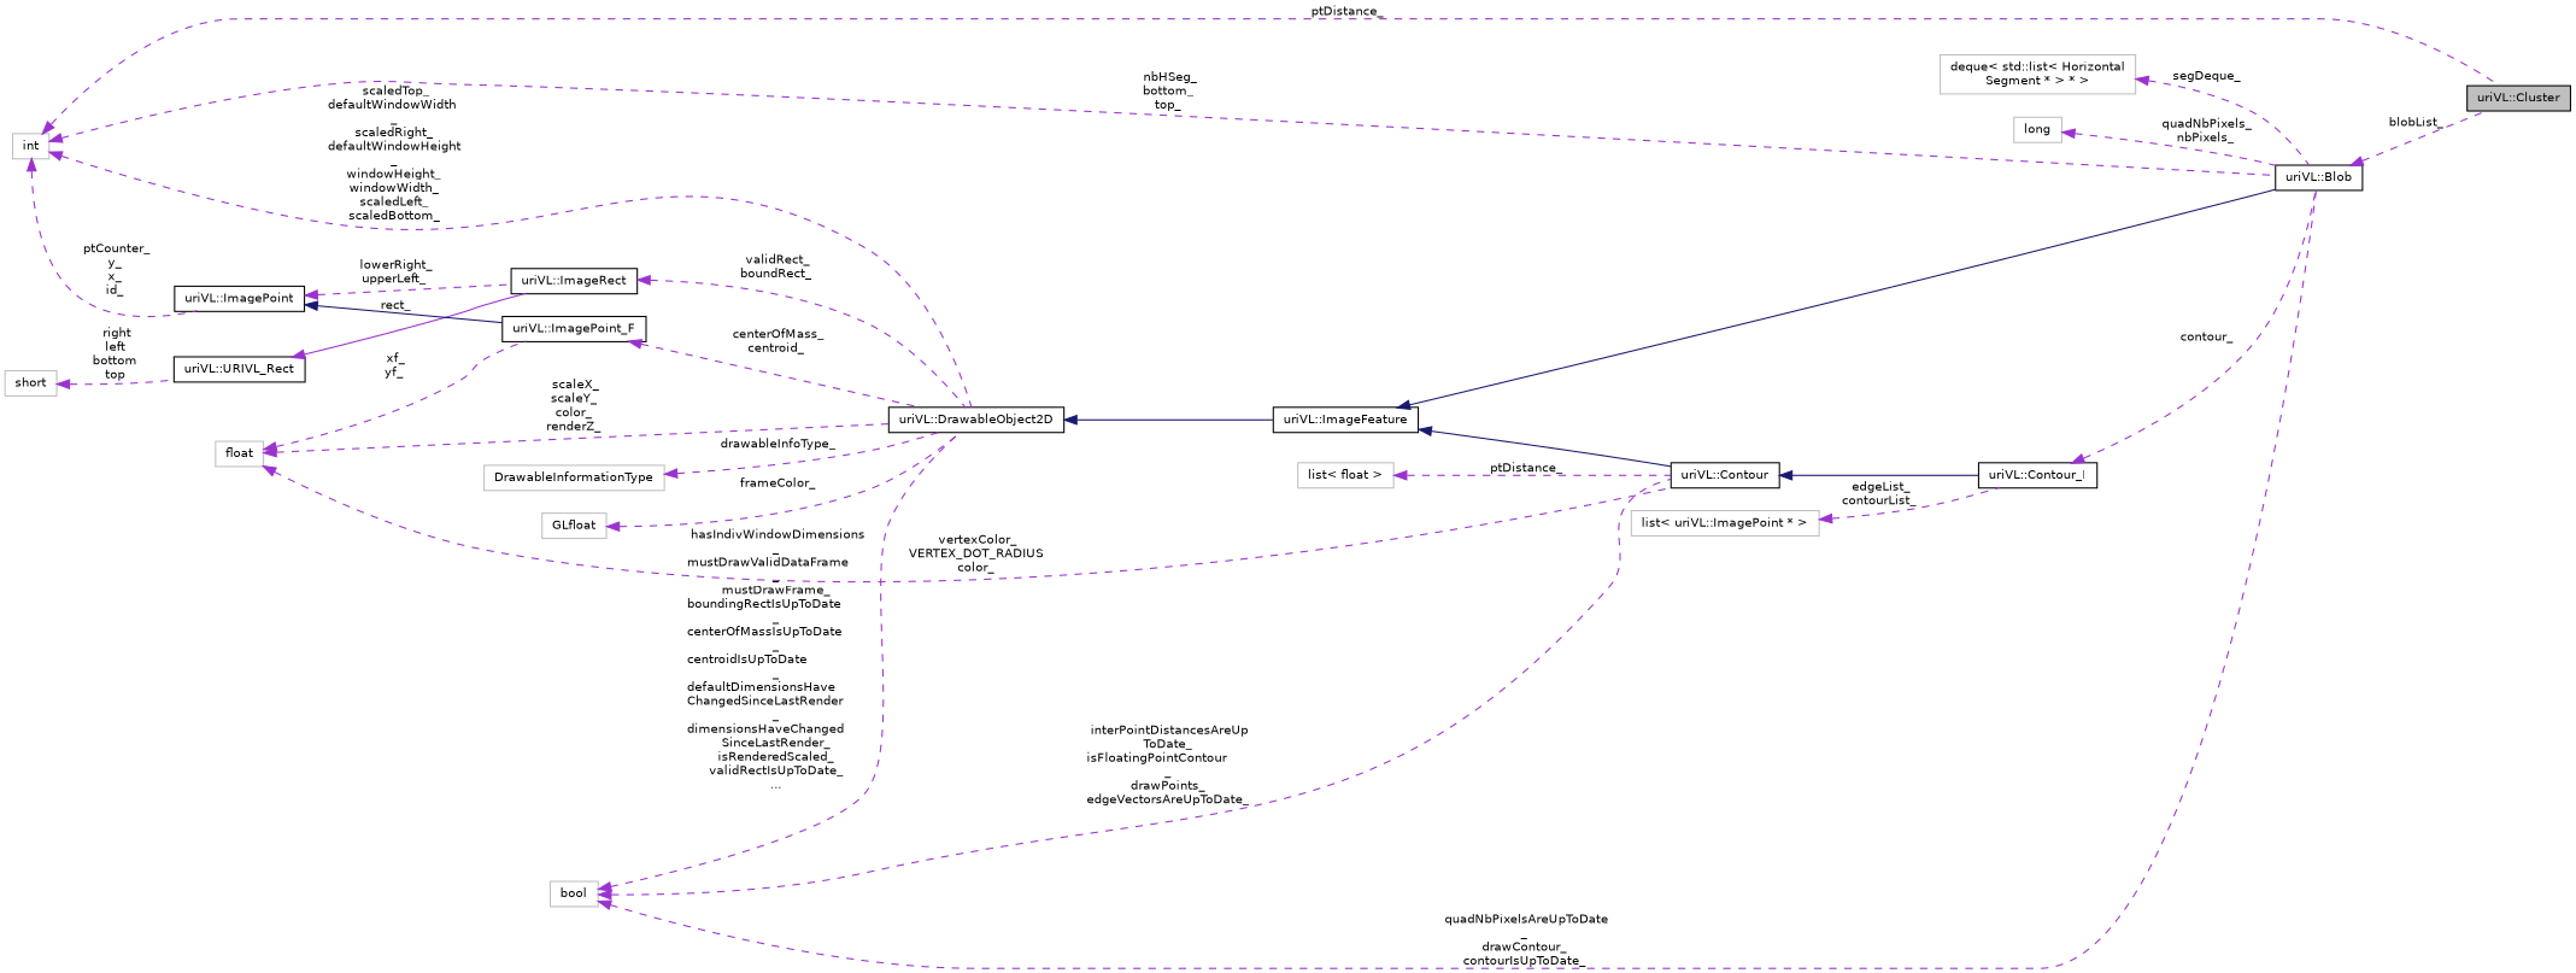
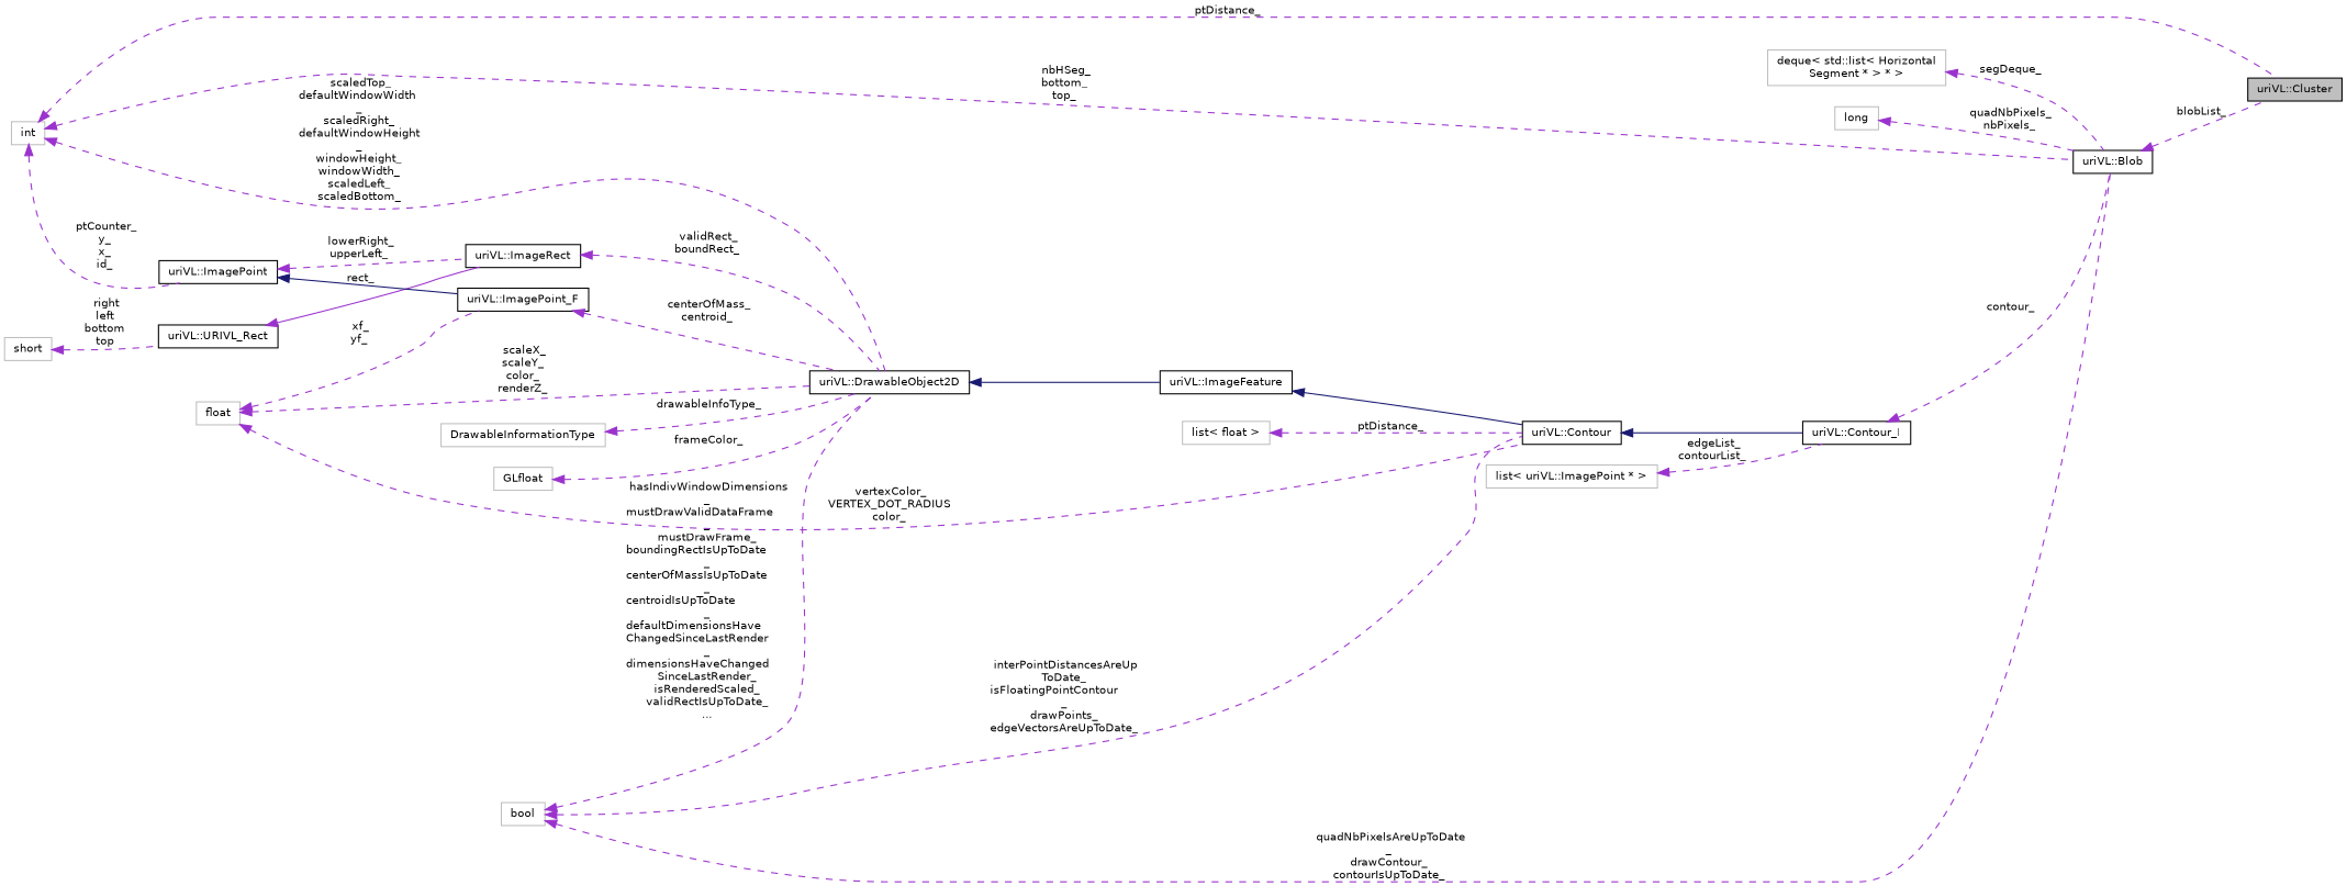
  digraph {
    rankdir=LR
    node [color=black fillcolor=white fontname=Helvetica fontsize=10 shape=record style=filled]
    edge [color=darkorchid3 dir=back fontname=Helvetica fontsize=10 labelfontname=Helvetica labelfontsize=10 style=dashed]
    n1 [fillcolor=grey75 fontcolor=black height=0.2 label="uriVL::Cluster" width=0.4]
    n2 [height=0.2 label="uriVL::Blob" width=0.4]
    n3 [height=0.2 label="uriVL::ImageFeature" width=0.4]
    n4 [height=0.2 label="uriVL::Contour" width=0.4]
    n5 [height=0.2 label="uriVL::Contour_I" width=0.4]
    n6 [height=0.2 label="uriVL::DrawableObject2D" width=0.4]
    n7 [color=grey75 height=0.2 label=GLfloat width=0.4]
    n8 [height=0.2 label="uriVL::ImageRect" width=0.4]
    n9 [height=0.2 label="uriVL::URIVL_Rect" width=0.4]
    n10 [color=grey75 height=0.2 label=short width=0.4]
    n11 [height=0.2 label="uriVL::ImagePoint" width=0.4]
    n12 [height=0.2 label="uriVL::ImagePoint_F" width=0.4]
    n13 [color=grey75 height=0.2 label=int width=0.4]
    n14 [color=grey75 height=0.2 label=float width=0.4]
    n15 [color=grey75 height=0.2 label=bool width=0.4]
    n16 [color=grey75 height=0.2 label=DrawableInformationType width=0.4]
    n17 [color=grey75 height=0.2 label="deque\< std::list\< Horizontal\lSegment * \> * \>" width=0.4]
    n18 [color=grey75 height=0.2 label="list\< float \>" width=0.4]
    n19 [color=grey75 height=0.2 label="list\< uriVL::ImagePoint * \>" width=0.4]
    n20 [color=grey75 height=0.2 label=long width=0.4]
    n2 -> n1 [label=" blobList_"]
-   n3 -> n2 [color=midnightblue style=solid]
    n3 -> n4 [color=midnightblue style=solid]
    n4 -> n5 [color=midnightblue style=solid]
    n5 -> n2 [label=" contour_"]
    n6 -> n3 [color=midnightblue style=solid]
    n7 -> n6 [label=" frameColor_"]
    n8 -> n6 [label=" validRect_\nboundRect_"]
    n9 -> n8 [label=" rect_" style=solid]
    n10 -> n9 [label=" right\nleft\nbottom\ntop"]
    n11 -> n8 [label=" lowerRight_\nupperLeft_"]
    n11 -> n12 [color=midnightblue style=solid]
    n12 -> n6 [label=" centerOfMass_\ncentroid_"]
    n13 -> n1 [label=" ptDistance_"]
    n13 -> n2 [label=" nbHSeg_\nbottom_\ntop_"]
    n13 -> n6 [label=" scaledTop_\ndefaultWindowWidth\l_\nscaledRight_\ndefaultWindowHeight\l_\nwindowHeight_\nwindowWidth_\nscaledLeft_\nscaledBottom_"]
    n13 -> n11 [label=" ptCounter_\ny_\nx_\nid_"]
    n14 -> n4 [label=" vertexColor_\nVERTEX_DOT_RADIUS\ncolor_"]
    n14 -> n6 [label=" scaleX_\nscaleY_\ncolor_\nrenderZ_"]
    n14 -> n12 [label=" xf_\nyf_"]
    n15 -> n2 [label=" quadNbPixelsAreUpToDate\l_\ndrawContour_\ncontourIsUpToDate_"]
    n15 -> n4 [label=" interPointDistancesAreUp\lToDate_\nisFloatingPointContour\l_\ndrawPoints_\nedgeVectorsAreUpToDate_"]
    n15 -> n6 [label=" hasIndivWindowDimensions\l_\nmustDrawValidDataFrame\l_\nmustDrawFrame_\nboundingRectIsUpToDate\l_\ncenterOfMassIsUpToDate\l_\ncentroidIsUpToDate\l_\ndefaultDimensionsHave\lChangedSinceLastRender\l_\ndimensionsHaveChanged\lSinceLastRender_\nisRenderedScaled_\nvalidRectIsUpToDate_\n..."]
    n16 -> n6 [label=" drawableInfoType_"]
    n17 -> n2 [label=" segDeque_"]
    n18 -> n4 [label=" ptDistance_"]
    n19 -> n5 [label=" edgeList_\ncontourList_"]
    n20 -> n2 [label=" quadNbPixels_\nnbPixels_"]
  }
